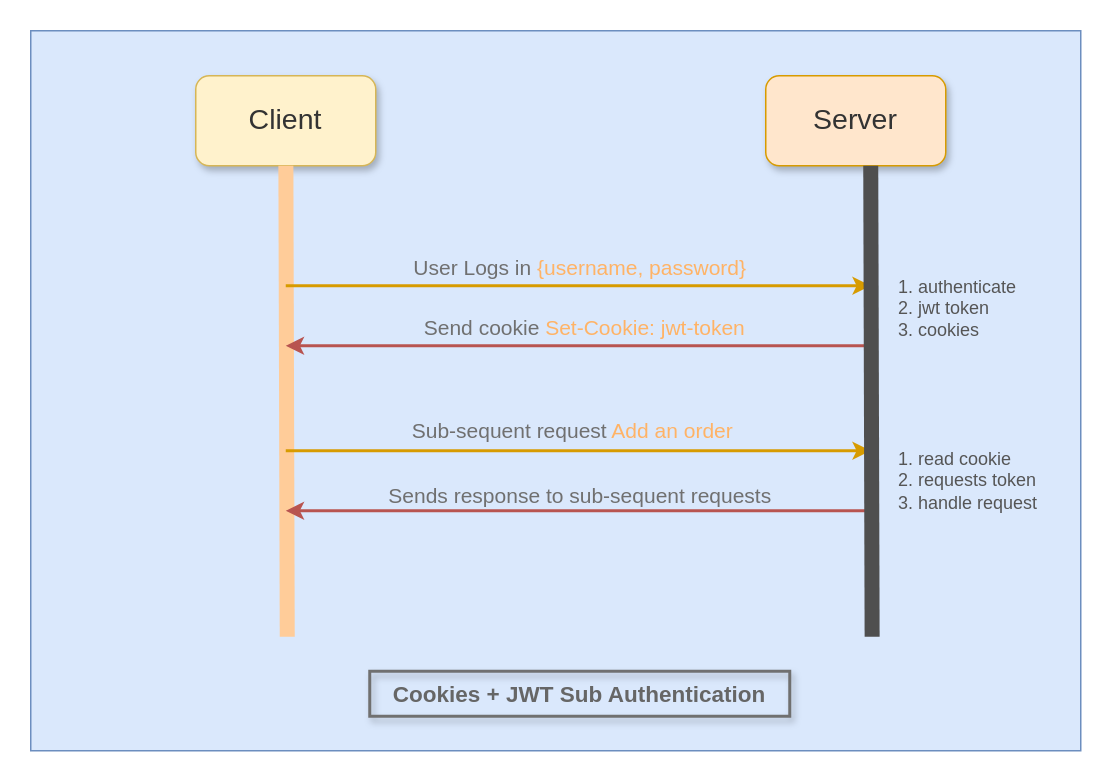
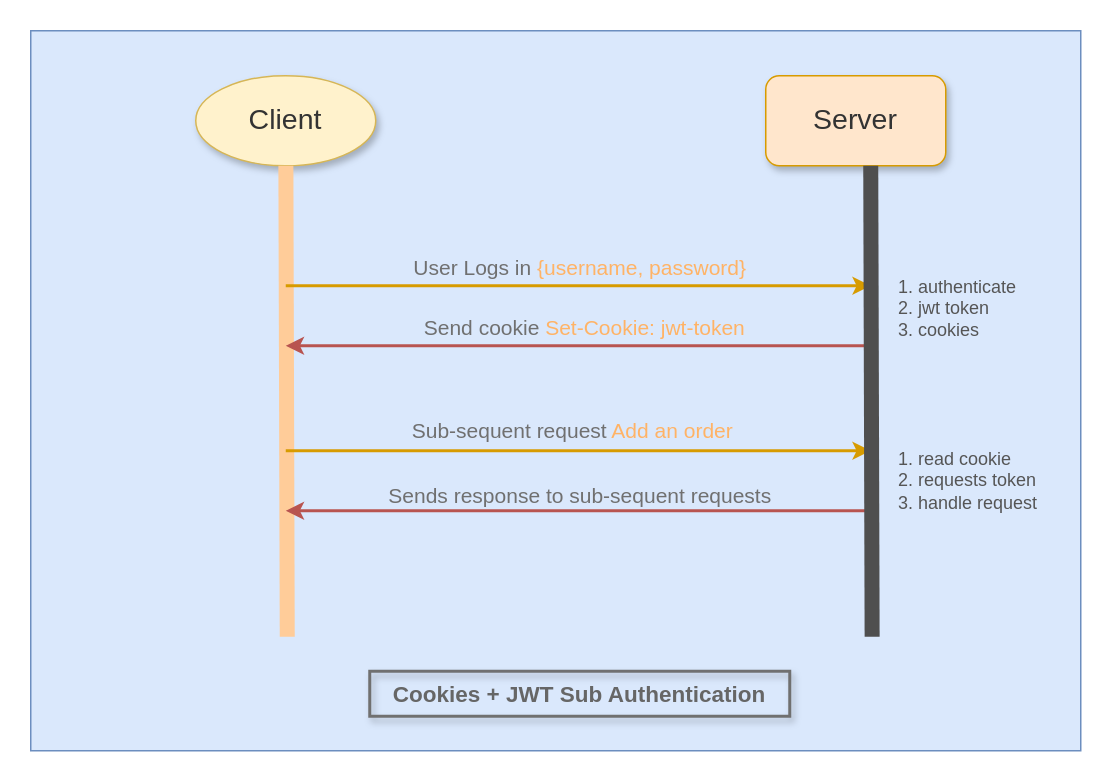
  <mxCell id="0" />
  <mxCell id="1" parent="0" />
  <mxCell id="2" value="" style="group" vertex="1" connectable="0" parent="1"><mxGeometry x="20" y="20" width="700" height="480" as="geometry" /></mxCell>
  <mxCell id="3" value="" style="rounded=0;whiteSpace=wrap;html=1;fillColor=#dae8fc;strokeColor=#6c8ebf;" vertex="1" parent="2"><mxGeometry width="700" height="480" as="geometry" /></mxCell>
- <mxCell id="4" value="Client" style="rounded=1;whiteSpace=wrap;html=1;shadow=1;fillColor=#fff2cc;strokeColor=#d6b656;fontColor=#333;fontSize=19;" vertex="1" parent="2"><mxGeometry x="110" y="30" width="120" height="60" as="geometry" /></mxCell>
+ <mxCell id="4" value="Client" style="ellipse;whiteSpace=wrap;html=1;shadow=1;fillColor=#fff2cc;strokeColor=#d6b656;fontColor=#333;fontSize=19;" vertex="1" parent="2"><mxGeometry x="110" y="30" width="120" height="60" as="geometry" /></mxCell>
  <mxCell id="5" value="Server" style="rounded=1;whiteSpace=wrap;html=1;shadow=1;fillColor=#ffe6cc;strokeColor=#d79b00;fontSize=19;fontColor=#333;" vertex="1" parent="2"><mxGeometry x="490" y="30" width="120" height="60" as="geometry" /></mxCell>
  <mxCell id="6" value="" style="endArrow=none;html=1;fontSize=19;fontColor=#333;strokeWidth=10;strokeColor=#FFCC99;labelBackgroundColor=#FFCC99;labelBorderColor=#FFCC99;" edge="1" parent="2" target="4"><mxGeometry width="50" height="50" relative="1" as="geometry"><mxPoint x="171" y="404" as="sourcePoint" /><mxPoint x="510" y="340" as="targetPoint" /></mxGeometry></mxCell>
  <mxCell id="7" value="" style="endArrow=classic;html=1;strokeColor=#d79b00;strokeWidth=2;fontSize=19;fontColor=#333;fillColor=#ffe6cc;" edge="1" parent="2"><mxGeometry width="50" height="50" relative="1" as="geometry"><mxPoint x="170" y="170" as="sourcePoint" /><mxPoint x="560" y="170" as="targetPoint" /></mxGeometry></mxCell>
  <mxCell id="8" value="&lt;font color=&quot;#707070&quot; style=&quot;font-size: 14px;&quot;&gt;&amp;nbsp;User Logs in &lt;/font&gt;&lt;font color=&quot;#ffb366&quot; style=&quot;font-size: 14px;&quot;&gt;{username, password}&lt;/font&gt;" style="edgeLabel;html=1;align=center;verticalAlign=middle;resizable=0;points=[];fontSize=14;fontColor=#333;labelBackgroundColor=none;" vertex="1" connectable="0" parent="7"><mxGeometry relative="1" as="geometry"><mxPoint x="-2" y="-13" as="offset" /></mxGeometry></mxCell>
  <mxCell id="9" value="&lt;font color=&quot;#707070&quot; style=&quot;font-size: 14px;&quot;&gt;Send cookie&amp;nbsp;&lt;/font&gt;&lt;font color=&quot;#ffb366&quot; style=&quot;font-size: 14px;&quot;&gt;Set-Cookie: jwt-token&lt;/font&gt;" style="edgeLabel;html=1;align=center;verticalAlign=middle;resizable=0;points=[];fontSize=14;fontColor=#333;labelBackgroundColor=none;" vertex="1" connectable="0" parent="7"><mxGeometry relative="1" as="geometry"><mxPoint x="3" y="27" as="offset" /></mxGeometry></mxCell>
  <mxCell id="10" value="&lt;font color=&quot;#707070&quot; style=&quot;font-size: 14px;&quot;&gt;Sub-sequent request &lt;/font&gt;&lt;font color=&quot;#ffb366&quot; style=&quot;font-size: 14px;&quot;&gt;Add an order&lt;/font&gt;" style="edgeLabel;html=1;align=center;verticalAlign=middle;resizable=0;points=[];fontSize=14;fontColor=#333;labelBackgroundColor=none;" vertex="1" connectable="0" parent="7"><mxGeometry relative="1" as="geometry"><mxPoint x="-5" y="96" as="offset" /></mxGeometry></mxCell>
  <mxCell id="11" value="&lt;font color=&quot;#707070&quot;&gt;Sends response to sub-sequent requests&lt;/font&gt;" style="edgeLabel;html=1;align=center;verticalAlign=middle;resizable=0;points=[];fontSize=14;fontColor=#333;labelBackgroundColor=none;" vertex="1" connectable="0" parent="7"><mxGeometry relative="1" as="geometry"><mxPoint y="139" as="offset" /></mxGeometry></mxCell>
  <mxCell id="12" value="" style="endArrow=classic;html=1;strokeColor=#b85450;strokeWidth=2;fontSize=19;fontColor=#333;fillColor=#f8cecc;" edge="1" parent="2"><mxGeometry width="50" height="50" relative="1" as="geometry"><mxPoint x="560" y="210" as="sourcePoint" /><mxPoint x="170" y="210" as="targetPoint" /></mxGeometry></mxCell>
  <mxCell id="13" value="" style="endArrow=classic;html=1;strokeColor=#d79b00;strokeWidth=2;fontSize=19;fontColor=#333;fillColor=#ffe6cc;" edge="1" parent="2"><mxGeometry width="50" height="50" relative="1" as="geometry"><mxPoint x="170" y="280" as="sourcePoint" /><mxPoint x="560" y="280" as="targetPoint" /></mxGeometry></mxCell>
  <mxCell id="14" value="" style="endArrow=classic;html=1;strokeColor=#b85450;strokeWidth=2;fontSize=19;fontColor=#333;fillColor=#f8cecc;" edge="1" parent="2"><mxGeometry width="50" height="50" relative="1" as="geometry"><mxPoint x="560" y="320" as="sourcePoint" /><mxPoint x="170" y="320" as="targetPoint" /></mxGeometry></mxCell>
  <mxCell id="15" value="" style="endArrow=none;html=1;fontSize=19;fontColor=#333;strokeWidth=10;strokeColor=#4F4F4F;" edge="1" parent="2"><mxGeometry width="50" height="50" relative="1" as="geometry"><mxPoint x="560.91" y="404" as="sourcePoint" /><mxPoint x="559.997" y="90" as="targetPoint" /></mxGeometry></mxCell>
  <mxCell id="16" value="&lt;ol style=&quot;font-size: 12px;&quot;&gt;&lt;li style=&quot;font-size: 12px;&quot;&gt;authenticate&lt;/li&gt;&lt;li style=&quot;font-size: 12px;&quot;&gt;jwt token&lt;/li&gt;&lt;li style=&quot;font-size: 12px;&quot;&gt;cookies&lt;/li&gt;&lt;/ol&gt;" style="text;html=1;strokeColor=none;fillColor=none;align=left;verticalAlign=middle;whiteSpace=wrap;rounded=0;shadow=1;labelBackgroundColor=none;fontSize=12;fontColor=#555;" vertex="1" parent="2"><mxGeometry x="550" y="145" width="110" height="80" as="geometry" /></mxCell>
  <mxCell id="17" value="&lt;ol style=&quot;font-size: 12px;&quot;&gt;&lt;li style=&quot;font-size: 12px;&quot;&gt;read cookie&lt;/li&gt;&lt;li style=&quot;font-size: 12px;&quot;&gt;requests token&lt;/li&gt;&lt;li style=&quot;font-size: 12px;&quot;&gt;handle request&lt;/li&gt;&lt;/ol&gt;" style="text;html=1;strokeColor=none;fillColor=none;align=left;verticalAlign=middle;whiteSpace=wrap;rounded=0;shadow=1;labelBackgroundColor=none;fontSize=12;fontColor=#555;" vertex="1" parent="2"><mxGeometry x="550" y="260" width="140" height="80" as="geometry" /></mxCell>
  <mxCell id="18" value="Cookies + JWT Sub Authentication" style="text;html=1;strokeColor=#707070;fillColor=none;align=center;verticalAlign=middle;whiteSpace=wrap;rounded=0;shadow=1;labelBackgroundColor=none;fontSize=15;fontColor=#666666;fontStyle=1;labelBorderColor=none;spacingRight=0;spacingTop=0;strokeWidth=2;" vertex="1" parent="2"><mxGeometry x="226" y="427" width="280" height="30" as="geometry" /></mxCell>
